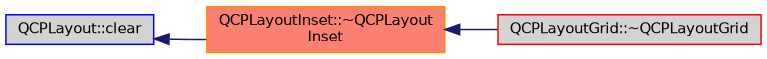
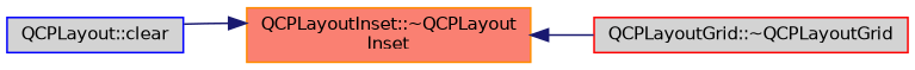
  digraph {
    rankdir=LR
    node [fillcolor=lightgrey fontname=Helvetica fontsize=10 shape=record style=filled]
    edge [color=midnightblue dir=back fontname=Helvetica fontsize=10 labelfontname=Helvetica labelfontsize=10 style=solid]
    n1 [color=blue fontcolor=black height=0.2 label="QCPLayout::clear" width=0.4]
    n2 [color=darkorange fillcolor=salmon height=0.2 label="QCPLayoutInset::~QCPLayout\lInset" width=0.4]
    n3 [color=red height=0.2 label="QCPLayoutGrid::~QCPLayoutGrid" width=0.4]
-   n1 -> n2
+   n2 -> n1
    n2 -> n3
  }
